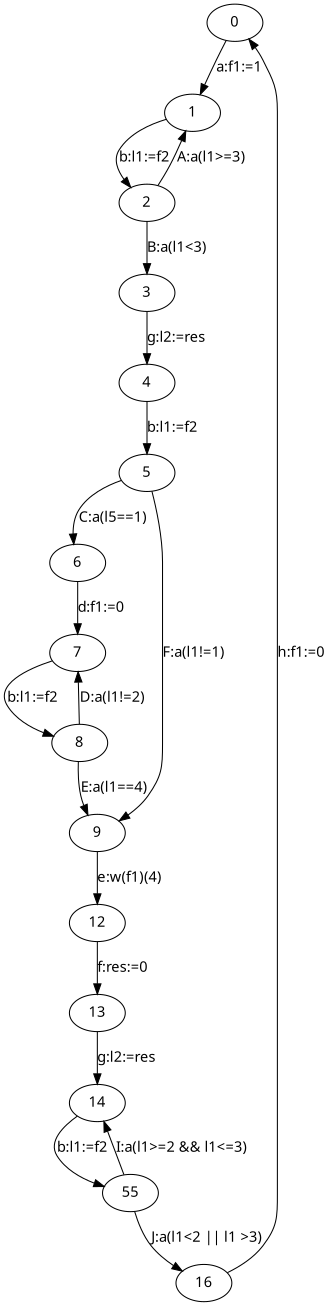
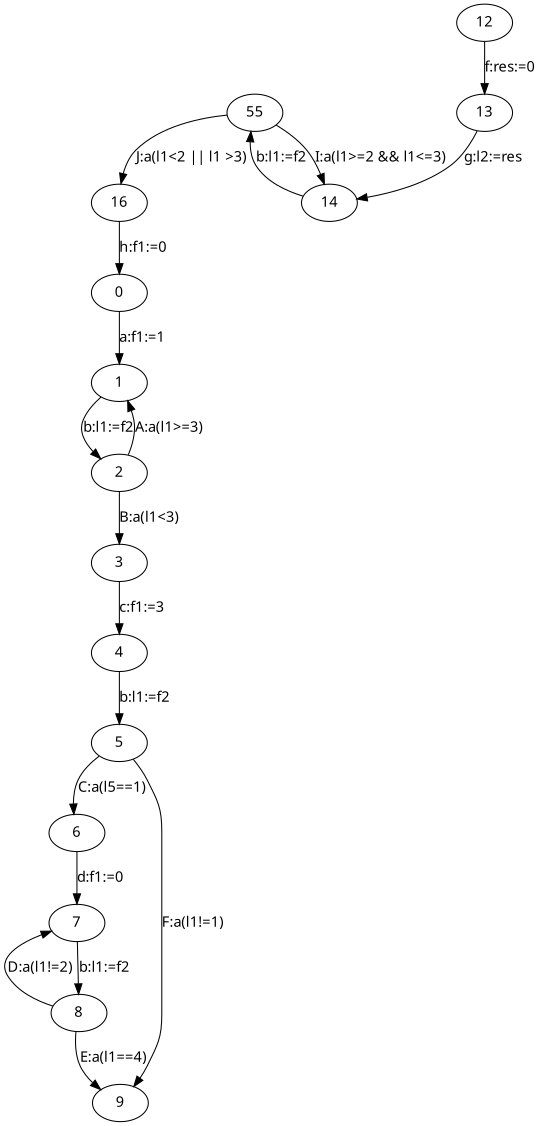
  digraph {
    fontname="Noto Sans"
    node [fixedsize=false fontname="Noto Sans" regular=false]
    edge [constraint=true decorate=false fontname="Noto Sans" labelfloat=false]
    n1 [label=0]
    n2 [label=1]
    n3 [label=2]
    n4 [label=3]
    n5 [label=4]
    n6 [label=5]
    n7 [label=6]
    n8 [label=9]
    n9 [label=7]
    n10 [label=12]
    n11 [label=8]
    n12 [label=13]
    n13 [label=14]
    n14 [label=55]
    n15 [label=16]
    n1 -> n2 [label="a:f1:=1"]
    n2 -> n3 [label="b:l1:=f2"]
    n3 -> n2 [label="A:a(l1>=3)"]
    n3 -> n4 [label="B:a(l1<3)"]
-   n4 -> n5 [label="g:l2:=res"]
+   n4 -> n5 [label="c:f1:=3"]
    n5 -> n6 [label="b:l1:=f2"]
    n6 -> n7 [label="C:a(l5==1)"]
    n6 -> n8 [label="F:a(l1!=1)"]
    n7 -> n9 [label="d:f1:=0"]
-   n8 -> n10 [label="e:w(f1)(4)"]
    n9 -> n11 [label="b:l1:=f2"]
    n10 -> n12 [label="f:res:=0"]
    n11 -> n8 [label="E:a(l1==4)"]
    n11 -> n9 [label="D:a(l1!=2)"]
    n12 -> n13 [label="g:l2:=res"]
    n13 -> n14 [label="b:l1:=f2"]
    n14 -> n13 [label="I:a(l1>=2 && l1<=3)"]
    n14 -> n15 [label="J:a(l1<2 || l1 >3)"]
    n15 -> n1 [label="h:f1:=0"]
  }
